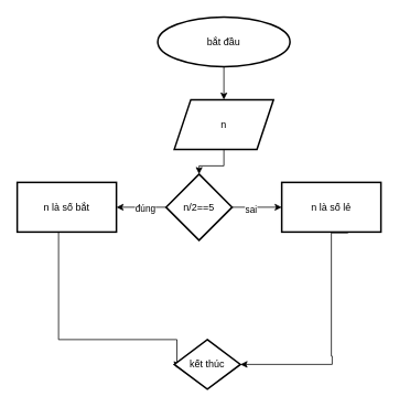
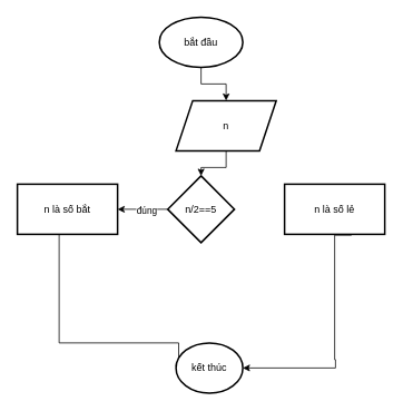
  <mxCell id="0" />
  <mxCell id="1" parent="0" />
  <mxCell id="2" value="" style="edgeStyle=orthogonalEdgeStyle;rounded=0;orthogonalLoop=1;jettySize=auto;html=1;" edge="1" parent="1" source="3" target="5"><mxGeometry relative="1" as="geometry" /></mxCell>
- <mxCell id="3" value="bắt đầu" style="strokeWidth=2;html=1;shape=mxgraph.flowchart.start_1;whiteSpace=wrap;" vertex="1" parent="1"><mxGeometry x="190" y="20" width="160" height="60" as="geometry" /></mxCell>
+ <mxCell id="3" value="bắt đầu" style="strokeWidth=2;html=1;shape=mxgraph.flowchart.start_1;whiteSpace=wrap;" vertex="1" parent="1"><mxGeometry x="190" y="20" width="100" height="60" as="geometry" /></mxCell>
  <mxCell id="4" value="" style="edgeStyle=orthogonalEdgeStyle;rounded=0;orthogonalLoop=1;jettySize=auto;html=1;" edge="1" parent="1" source="5" target="10"><mxGeometry relative="1" as="geometry" /></mxCell>
  <mxCell id="5" value="n" style="shape=parallelogram;perimeter=parallelogramPerimeter;whiteSpace=wrap;html=1;fixedSize=1;strokeWidth=2;" vertex="1" parent="1"><mxGeometry x="210" y="120" width="120" height="60" as="geometry" /></mxCell>
- <mxCell id="6" value="" style="edgeStyle=orthogonalEdgeStyle;rounded=0;orthogonalLoop=1;jettySize=auto;html=1;" edge="1" parent="1" source="10" target="12"><mxGeometry relative="1" as="geometry" /></mxCell>
- <mxCell id="7" value="sai" style="edgeLabel;html=1;align=center;verticalAlign=middle;resizable=0;points=[];" vertex="1" connectable="0" parent="6"><mxGeometry x="-0.267" y="-2" relative="1" as="geometry"><mxPoint as="offset" /></mxGeometry></mxCell>
  <mxCell id="8" value="" style="edgeStyle=orthogonalEdgeStyle;rounded=0;orthogonalLoop=1;jettySize=auto;html=1;" edge="1" parent="1" source="10" target="14"><mxGeometry relative="1" as="geometry" /></mxCell>
  <mxCell id="9" value="đúng" style="edgeLabel;html=1;align=center;verticalAlign=middle;resizable=0;points=[];" vertex="1" connectable="0" parent="8"><mxGeometry x="-0.133" y="1" relative="1" as="geometry"><mxPoint as="offset" /></mxGeometry></mxCell>
  <mxCell id="10" value="n/2==5" style="rhombus;whiteSpace=wrap;html=1;strokeWidth=2;" vertex="1" parent="1"><mxGeometry x="200" y="210" width="80" height="80" as="geometry" /></mxCell>
  <mxCell id="11" value="" style="edgeStyle=orthogonalEdgeStyle;rounded=0;orthogonalLoop=1;jettySize=auto;html=1;" edge="1" parent="1" target="15"><mxGeometry relative="1" as="geometry"><mxPoint x="420" y="280" as="sourcePoint" /><mxPoint x="400" y="500" as="targetPoint" /><Array as="points"><mxPoint x="420" y="281" /><mxPoint x="400" y="281" /><mxPoint x="400" y="430" /><mxPoint x="401" y="430" /><mxPoint x="401" y="440" /></Array></mxGeometry></mxCell>
  <mxCell id="12" value="n là số lẻ" style="whiteSpace=wrap;html=1;strokeWidth=2;" vertex="1" parent="1"><mxGeometry x="340" y="220" width="120" height="60" as="geometry" /></mxCell>
  <mxCell id="13" value="" style="edgeStyle=orthogonalEdgeStyle;rounded=0;orthogonalLoop=1;jettySize=auto;html=1;entryX=0.04;entryY=0.58;entryDx=0;entryDy=0;entryPerimeter=0;" edge="1" parent="1" target="15"><mxGeometry relative="1" as="geometry"><mxPoint x="70" y="280" as="sourcePoint" /><mxPoint x="180" y="440" as="targetPoint" /><Array as="points"><mxPoint x="70" y="410" /><mxPoint x="213" y="410" /></Array></mxGeometry></mxCell>
  <mxCell id="14" value="n là số bắt" style="whiteSpace=wrap;html=1;strokeWidth=2;" vertex="1" parent="1"><mxGeometry x="20" y="220" width="120" height="60" as="geometry" /></mxCell>
- <mxCell id="15" value="kết thúc" style="rhombus;whiteSpace=wrap;html=1;strokeWidth=2;" vertex="1" parent="1"><mxGeometry x="210" y="410" width="80" height="60" as="geometry" /></mxCell>
+ <mxCell id="15" value="kết thúc" style="ellipse;whiteSpace=wrap;html=1;strokeWidth=2;" vertex="1" parent="1"><mxGeometry x="210" y="410" width="80" height="60" as="geometry" /></mxCell>
